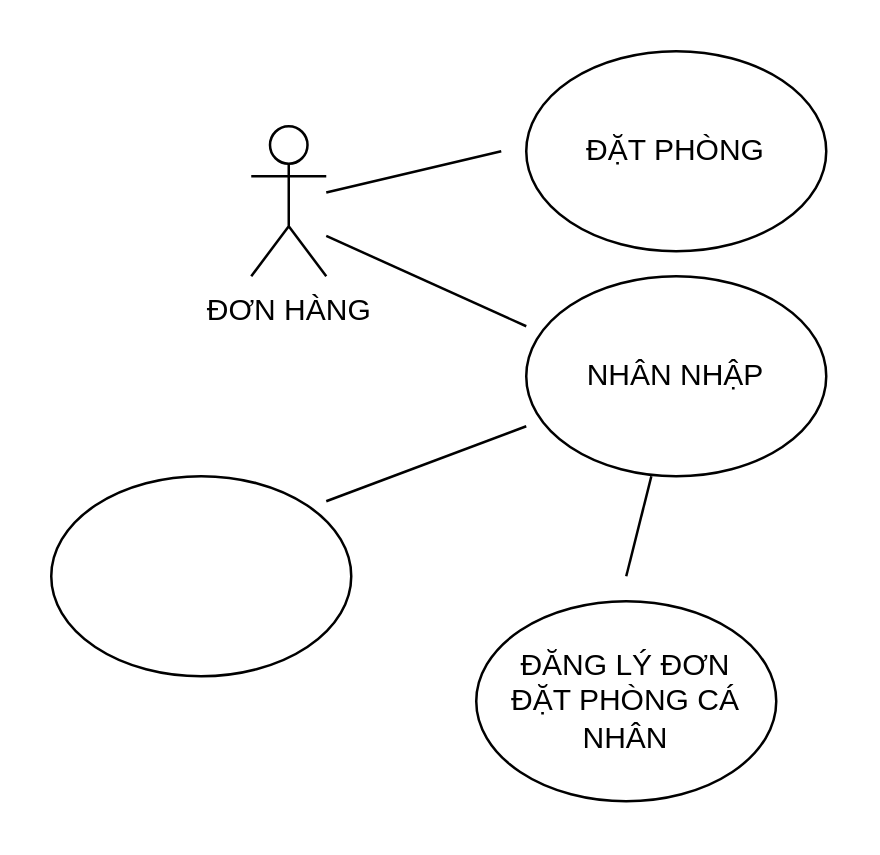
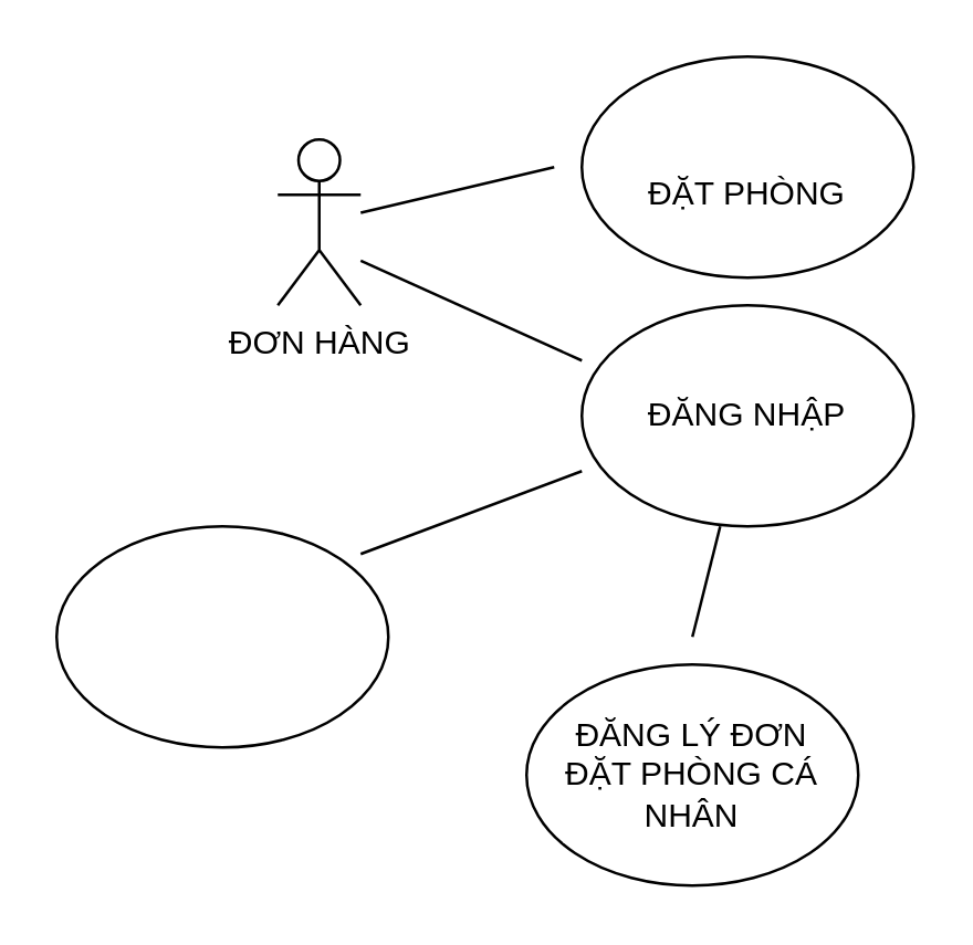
  <mxCell id="0" />
  <mxCell id="1" parent="0" />
  <mxCell id="2" value="ĐƠN HÀNG" style="shape=umlActor;verticalLabelPosition=bottom;verticalAlign=top;html=1;outlineConnect=0;" vertex="1" parent="1"><mxGeometry x="100" y="50" width="30" height="60" as="geometry" /></mxCell>
  <mxCell id="3" value="" style="ellipse;whiteSpace=wrap;html=1;" vertex="1" parent="1"><mxGeometry x="210" width="120" height="80" as="geometry" y="20" /></mxCell>
- <mxCell id="4" value="ĐẶT PHÒNG" style="text;html=1;strokeColor=none;fillColor=none;align=center;verticalAlign=middle;whiteSpace=wrap;rounded=0;" vertex="1" parent="1"><mxGeometry x="220" y="50" width="100" height="20" as="geometry" /></mxCell>
+ <mxCell id="4" value="ĐẶT PHÒNG" style="text;html=1;strokeColor=none;fillColor=none;align=center;verticalAlign=middle;whiteSpace=wrap;rounded=0;" vertex="1" parent="1"><mxGeometry x="220" y="60" width="100" height="20" as="geometry" /></mxCell>
  <mxCell id="5" value="" style="endArrow=none;html=1;" edge="1" parent="1" source="2"><mxGeometry width="50" height="50" relative="1" as="geometry"><mxPoint x="490" y="280" as="sourcePoint" /><mxPoint x="200" y="60" as="targetPoint" /><Array as="points" /></mxGeometry></mxCell>
  <mxCell id="6" value="" style="ellipse;whiteSpace=wrap;html=1;" vertex="1" parent="1"><mxGeometry x="210" y="110" width="120" height="80" as="geometry" /></mxCell>
- <mxCell id="7" value="NHÂN NHẬP" style="text;html=1;strokeColor=none;fillColor=none;align=center;verticalAlign=middle;whiteSpace=wrap;rounded=0;" vertex="1" parent="1"><mxGeometry x="220" y="140" width="100" height="20" as="geometry" /></mxCell>
+ <mxCell id="7" value="ĐĂNG NHẬP" style="text;html=1;strokeColor=none;fillColor=none;align=center;verticalAlign=middle;whiteSpace=wrap;rounded=0;" vertex="1" parent="1"><mxGeometry x="220" y="140" width="100" height="20" as="geometry" /></mxCell>
  <mxCell id="8" value="" style="ellipse;whiteSpace=wrap;html=1;" vertex="1" parent="1"><mxGeometry x="20" y="190" width="120" height="80" as="geometry" /></mxCell>
  <mxCell id="9" value="" style="ellipse;whiteSpace=wrap;html=1;" vertex="1" parent="1"><mxGeometry x="190" y="240" width="120" height="80" as="geometry" /></mxCell>
  <mxCell id="10" value="ĐĂNG LÝ ĐƠN ĐẶT PHÒNG CÁ NHÂN" style="text;html=1;strokeColor=none;fillColor=none;align=center;verticalAlign=middle;whiteSpace=wrap;rounded=0;" vertex="1" parent="1"><mxGeometry x="200" y="270" width="100" height="20" as="geometry" /></mxCell>
  <mxCell id="11" value="" style="endArrow=none;html=1;" edge="1" parent="1"><mxGeometry width="50" height="50" relative="1" as="geometry"><mxPoint x="130" y="93.846" as="sourcePoint" /><mxPoint x="210" y="130" as="targetPoint" /><Array as="points"><mxPoint x="210" y="130" /></Array></mxGeometry></mxCell>
  <mxCell id="12" value="" style="endArrow=none;html=1;" edge="1" parent="1"><mxGeometry width="50" height="50" relative="1" as="geometry"><mxPoint x="130" y="200" as="sourcePoint" /><mxPoint x="210" y="170" as="targetPoint" /></mxGeometry></mxCell>
  <mxCell id="13" value="" style="endArrow=none;html=1;entryX=0.417;entryY=1;entryDx=0;entryDy=0;entryPerimeter=0;" edge="1" parent="1" target="6"><mxGeometry width="50" height="50" relative="1" as="geometry"><mxPoint x="250" y="230" as="sourcePoint" /><mxPoint x="280" y="190" as="targetPoint" /></mxGeometry></mxCell>
